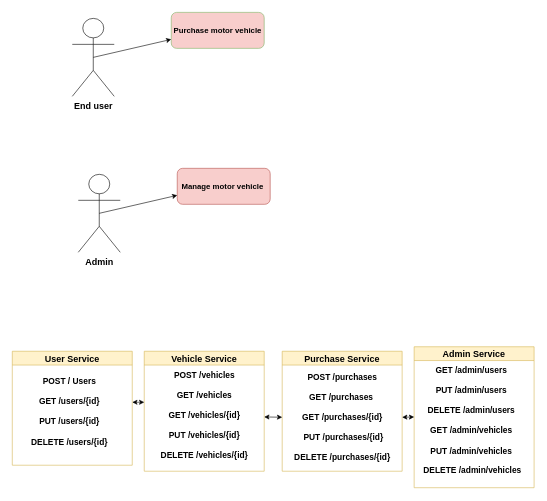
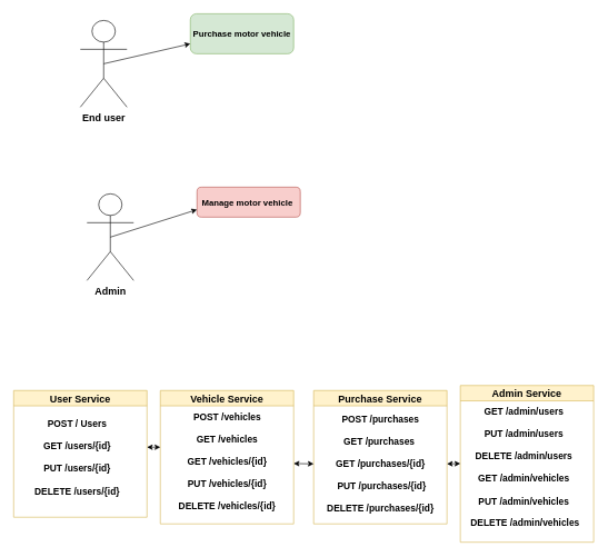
  <mxCell id="0" />
  <mxCell id="1" parent="0" />
  <mxCell id="2" value="&lt;font style=&quot;font-size: 15px;&quot;&gt;&lt;b&gt;End user&lt;/b&gt;&lt;/font&gt;" style="shape=umlActor;verticalLabelPosition=bottom;verticalAlign=top;html=1;outlineConnect=0;" vertex="1" parent="1"><mxGeometry x="120" y="30" width="70" height="130" as="geometry" /></mxCell>
- <mxCell id="3" value="&lt;b&gt;&lt;font style=&quot;font-size: 13px;&quot;&gt;Purchase motor vehicle&lt;/font&gt;&lt;/b&gt;" style="rounded=1;whiteSpace=wrap;html=1;fillColor=#f8cecc;strokeColor=#82b366;" vertex="1" parent="1"><mxGeometry x="285" y="20" width="155" height="60" as="geometry" /></mxCell>
+ <mxCell id="3" value="&lt;b&gt;&lt;font style=&quot;font-size: 13px;&quot;&gt;Purchase motor vehicle&lt;/font&gt;&lt;/b&gt;" style="rounded=1;whiteSpace=wrap;html=1;fillColor=#d5e8d4;strokeColor=#82b366;" vertex="1" parent="1"><mxGeometry x="285" y="20" width="155" height="60" as="geometry" /></mxCell>
  <mxCell id="4" value="" style="endArrow=classic;html=1;rounded=0;entryX=0;entryY=0.75;entryDx=0;entryDy=0;" edge="1" parent="1" target="3"><mxGeometry width="50" height="50" relative="1" as="geometry"><mxPoint x="155" y="95" as="sourcePoint" /><mxPoint x="280" y="70" as="targetPoint" /></mxGeometry></mxCell>
  <mxCell id="5" value="&lt;span style=&quot;font-size: 15px;&quot;&gt;&lt;b&gt;Admin&lt;/b&gt;&lt;/span&gt;" style="shape=umlActor;verticalLabelPosition=bottom;verticalAlign=top;html=1;outlineConnect=0;" vertex="1" parent="1"><mxGeometry x="130" y="290" width="70" height="130" as="geometry" /></mxCell>
- <mxCell id="6" value="&lt;b&gt;&lt;font style=&quot;font-size: 13px;&quot;&gt;Manage motor vehicle&amp;nbsp;&lt;/font&gt;&lt;/b&gt;" style="rounded=1;whiteSpace=wrap;html=1;fillColor=#f8cecc;strokeColor=#b85450;" vertex="1" parent="1"><mxGeometry x="295" y="280" width="155" height="60" as="geometry" /></mxCell>
+ <mxCell id="6" value="&lt;b&gt;&lt;font style=&quot;font-size: 13px;&quot;&gt;Manage motor vehicle&amp;nbsp;&lt;/font&gt;&lt;/b&gt;" style="rounded=1;whiteSpace=wrap;html=1;fillColor=#f8cecc;strokeColor=#b85450;" vertex="1" parent="1"><mxGeometry x="295" y="280" width="155" height="45" as="geometry" /></mxCell>
  <mxCell id="7" value="" style="endArrow=classic;html=1;rounded=0;entryX=0;entryY=0.75;entryDx=0;entryDy=0;" edge="1" parent="1" target="6"><mxGeometry width="50" height="50" relative="1" as="geometry"><mxPoint x="165" y="355" as="sourcePoint" /><mxPoint x="290" y="330" as="targetPoint" /></mxGeometry></mxCell>
  <mxCell id="8" value="&lt;font style=&quot;font-size: 15px;&quot;&gt;User&amp;nbsp;Service&lt;/font&gt;" style="swimlane;whiteSpace=wrap;html=1;fillColor=#fff2cc;strokeColor=#d6b656;" vertex="1" parent="1"><mxGeometry x="20" y="585" width="200" height="190" as="geometry" /></mxCell>
  <mxCell id="9" value="&lt;font style=&quot;font-size: 14px;&quot;&gt;&lt;b&gt;POST / Users&lt;/b&gt;&lt;/font&gt;&lt;div&gt;&lt;span style=&quot;font-size: 14px;&quot;&gt;&lt;b&gt;&lt;br&gt;&lt;/b&gt;&lt;/span&gt;&lt;div&gt;&lt;font style=&quot;font-size: 14px;&quot;&gt;&lt;b style=&quot;font-size: 12px;&quot;&gt;&lt;font style=&quot;font-size: 14px;&quot;&gt;GET /users/{id}&lt;/font&gt;&lt;/b&gt;&lt;b&gt;&lt;br&gt;&lt;/b&gt;&lt;/font&gt;&lt;/div&gt;&lt;div&gt;&lt;font style=&quot;font-size: 14px;&quot;&gt;&lt;b style=&quot;font-size: 12px;&quot;&gt;&lt;font style=&quot;font-size: 14px;&quot;&gt;&lt;br&gt;&lt;/font&gt;&lt;/b&gt;&lt;/font&gt;&lt;/div&gt;&lt;div&gt;&lt;font style=&quot;font-size: 14px;&quot;&gt;&lt;b&gt;PUT /users/{id}&lt;/b&gt;&lt;b style=&quot;font-size: 12px;&quot;&gt;&lt;font style=&quot;font-size: 14px;&quot;&gt;&lt;br&gt;&lt;/font&gt;&lt;/b&gt;&lt;/font&gt;&lt;/div&gt;&lt;div&gt;&lt;font style=&quot;font-size: 14px;&quot;&gt;&lt;b&gt;&lt;br&gt;&lt;/b&gt;&lt;/font&gt;&lt;/div&gt;&lt;div&gt;&lt;font style=&quot;font-size: 14px;&quot;&gt;&lt;b&gt;DELETE /users/{id}&lt;/b&gt;&lt;b&gt;&lt;br&gt;&lt;/b&gt;&lt;/font&gt;&lt;/div&gt;&lt;/div&gt;" style="text;html=1;align=center;verticalAlign=middle;resizable=0;points=[];autosize=1;strokeColor=none;fillColor=none;" vertex="1" parent="8"><mxGeometry x="20" y="35" width="150" height="130" as="geometry" /></mxCell>
  <mxCell id="10" value="&lt;font style=&quot;font-size: 15px;&quot;&gt;Vehicle&amp;nbsp;Service&lt;/font&gt;" style="swimlane;whiteSpace=wrap;html=1;startSize=23;fillColor=#fff2cc;strokeColor=#d6b656;" vertex="1" parent="1"><mxGeometry x="240" y="585" width="200" height="200" as="geometry" /></mxCell>
  <mxCell id="11" value="&lt;div style=&quot;font-size: 14px;&quot;&gt;&lt;font style=&quot;font-size: 14px;&quot;&gt;&lt;b&gt;POST /vehicles&lt;br&gt;&lt;/b&gt;&lt;/font&gt;&lt;/div&gt;&lt;div style=&quot;font-size: 14px;&quot;&gt;&lt;font style=&quot;font-size: 14px;&quot;&gt;&lt;b&gt;&lt;br&gt;&lt;/b&gt;&lt;/font&gt;&lt;/div&gt;&lt;div style=&quot;font-size: 14px;&quot;&gt;&lt;font style=&quot;font-size: 14px;&quot;&gt;&lt;b&gt;GET /vehicles&lt;br&gt;&lt;/b&gt;&lt;/font&gt;&lt;/div&gt;&lt;div style=&quot;font-size: 14px;&quot;&gt;&lt;font style=&quot;font-size: 14px;&quot;&gt;&lt;b&gt;&lt;br&gt;&lt;/b&gt;&lt;/font&gt;&lt;/div&gt;&lt;div style=&quot;font-size: 14px;&quot;&gt;&lt;font style=&quot;font-size: 14px;&quot;&gt;&lt;b&gt;GET /vehicles/{id}&lt;br&gt;&lt;/b&gt;&lt;/font&gt;&lt;/div&gt;&lt;div style=&quot;font-size: 14px;&quot;&gt;&lt;font style=&quot;font-size: 14px;&quot;&gt;&lt;b&gt;&lt;br&gt;&lt;/b&gt;&lt;/font&gt;&lt;/div&gt;&lt;div style=&quot;font-size: 14px;&quot;&gt;&lt;font style=&quot;font-size: 14px;&quot;&gt;&lt;b&gt;PUT /vehicles/{id}&lt;br&gt;&lt;/b&gt;&lt;/font&gt;&lt;/div&gt;&lt;div style=&quot;font-size: 14px;&quot;&gt;&lt;font style=&quot;font-size: 14px;&quot;&gt;&lt;b&gt;&lt;br&gt;&lt;/b&gt;&lt;/font&gt;&lt;/div&gt;&lt;font style=&quot;font-size: 14px;&quot;&gt;&lt;b&gt;DELETE /vehicles/{id}&lt;/b&gt;&lt;/font&gt;&lt;div style=&quot;font-size: 14px;&quot;&gt;&lt;br&gt;&lt;/div&gt;" style="text;html=1;align=center;verticalAlign=middle;resizable=0;points=[];autosize=1;strokeColor=none;fillColor=none;" vertex="1" parent="10"><mxGeometry x="15" y="25" width="170" height="180" as="geometry" /></mxCell>
  <mxCell id="12" value="" style="endArrow=classic;startArrow=classic;html=1;rounded=0;" edge="1" parent="10"><mxGeometry width="50" height="50" relative="1" as="geometry"><mxPoint x="-20" y="85" as="sourcePoint" /><mxPoint y="85" as="targetPoint" /></mxGeometry></mxCell>
  <mxCell id="13" value="&lt;font style=&quot;font-size: 15px;&quot;&gt;Admin&amp;nbsp;Service&lt;/font&gt;" style="swimlane;whiteSpace=wrap;html=1;fillColor=#fff2cc;strokeColor=#d6b656;" vertex="1" parent="1"><mxGeometry x="690" y="577.5" width="200" height="235" as="geometry" /></mxCell>
  <mxCell id="14" value="&lt;font style=&quot;font-size: 14px;&quot;&gt;&lt;b&gt;GET /admin/users&lt;/b&gt;&lt;/font&gt;&lt;div&gt;&lt;span style=&quot;font-size: 14px;&quot;&gt;&lt;b&gt;&lt;br&gt;&lt;/b&gt;&lt;/span&gt;&lt;div style=&quot;font-size: 14px;&quot;&gt;&lt;font style=&quot;font-size: 14px;&quot;&gt;&lt;b&gt;PUT /admin/users&lt;br&gt;&lt;/b&gt;&lt;/font&gt;&lt;/div&gt;&lt;div style=&quot;font-size: 14px;&quot;&gt;&lt;font style=&quot;font-size: 14px;&quot;&gt;&lt;b&gt;&lt;br&gt;&lt;/b&gt;&lt;/font&gt;&lt;/div&gt;&lt;div style=&quot;font-size: 14px;&quot;&gt;&lt;font style=&quot;font-size: 14px;&quot;&gt;&lt;b&gt;DELETE /admin/users&lt;br&gt;&lt;/b&gt;&lt;/font&gt;&lt;/div&gt;&lt;div style=&quot;font-size: 14px;&quot;&gt;&lt;font style=&quot;font-size: 14px;&quot;&gt;&lt;b&gt;&lt;br&gt;&lt;/b&gt;&lt;/font&gt;&lt;/div&gt;&lt;div style=&quot;font-size: 14px;&quot;&gt;&lt;font style=&quot;font-size: 14px;&quot;&gt;&lt;b&gt;GET /admin/vehicles&lt;br&gt;&lt;/b&gt;&lt;/font&gt;&lt;/div&gt;&lt;div style=&quot;font-size: 14px;&quot;&gt;&lt;font style=&quot;font-size: 14px;&quot;&gt;&lt;b&gt;&lt;br&gt;&lt;/b&gt;&lt;/font&gt;&lt;/div&gt;&lt;div style=&quot;font-size: 14px;&quot;&gt;&lt;font style=&quot;font-size: 14px;&quot;&gt;&lt;b&gt;PUT /admin/vehicles&lt;br&gt;&lt;/b&gt;&lt;/font&gt;&lt;/div&gt;&lt;div style=&quot;font-size: 14px;&quot;&gt;&lt;font style=&quot;font-size: 14px;&quot;&gt;&lt;b&gt;&lt;br&gt;&lt;/b&gt;&lt;/font&gt;&lt;/div&gt;&lt;div style=&quot;font-size: 14px;&quot;&gt;&lt;font style=&quot;font-size: 14px;&quot;&gt;&lt;b&gt;&amp;nbsp;DELETE /admin/vehicles&lt;/b&gt;&lt;/font&gt;&lt;br&gt;&lt;/div&gt;&lt;/div&gt;" style="text;html=1;align=center;verticalAlign=middle;resizable=0;points=[];autosize=1;strokeColor=none;fillColor=none;" vertex="1" parent="13"><mxGeometry y="22.5" width="190" height="200" as="geometry" /></mxCell>
  <mxCell id="15" value="&lt;font style=&quot;font-size: 15px;&quot;&gt;Purchase&amp;nbsp;Service&lt;/font&gt;" style="swimlane;whiteSpace=wrap;html=1;fillColor=#fff2cc;strokeColor=#d6b656;" vertex="1" parent="1"><mxGeometry x="470" y="585" width="200" height="200" as="geometry" /></mxCell>
  <mxCell id="16" value="&lt;div style=&quot;font-size: 14px;&quot;&gt;&lt;font style=&quot;font-size: 14px;&quot;&gt;&lt;b&gt;POST /purchases&lt;/b&gt;&lt;/font&gt;&lt;/div&gt;&lt;div style=&quot;font-size: 14px;&quot;&gt;&lt;font style=&quot;font-size: 14px;&quot;&gt;&lt;b&gt;&lt;br&gt;&lt;/b&gt;&lt;/font&gt;&lt;/div&gt;&lt;div style=&quot;font-size: 14px;&quot;&gt;&lt;font style=&quot;font-size: 14px;&quot;&gt;&lt;b&gt;GET /purchases&amp;nbsp;&lt;br&gt;&lt;/b&gt;&lt;/font&gt;&lt;/div&gt;&lt;div style=&quot;font-size: 14px;&quot;&gt;&lt;font style=&quot;font-size: 14px;&quot;&gt;&lt;b&gt;&lt;br&gt;&lt;/b&gt;&lt;/font&gt;&lt;/div&gt;&lt;div style=&quot;font-size: 14px;&quot;&gt;&lt;font style=&quot;font-size: 14px;&quot;&gt;&lt;b&gt;GET /purchases/{id}&lt;br&gt;&lt;/b&gt;&lt;/font&gt;&lt;/div&gt;&lt;div style=&quot;font-size: 14px;&quot;&gt;&lt;font style=&quot;font-size: 14px;&quot;&gt;&lt;b&gt;&lt;br&gt;&lt;/b&gt;&lt;/font&gt;&lt;/div&gt;&lt;div style=&quot;font-size: 14px;&quot;&gt;&lt;font style=&quot;font-size: 14px;&quot;&gt;&lt;b&gt;&amp;nbsp;PUT /purchases/{id}&lt;br&gt;&lt;/b&gt;&lt;/font&gt;&lt;/div&gt;&lt;div style=&quot;font-size: 14px;&quot;&gt;&lt;font style=&quot;font-size: 14px;&quot;&gt;&lt;b&gt;&lt;br&gt;&lt;/b&gt;&lt;/font&gt;&lt;/div&gt;&lt;div style=&quot;font-size: 14px;&quot;&gt;&lt;font style=&quot;font-size: 14px;&quot;&gt;&lt;b&gt;DELETE /purchases/{id}&lt;/b&gt;&lt;/font&gt;&lt;br&gt;&lt;/div&gt;" style="text;html=1;align=center;verticalAlign=middle;resizable=0;points=[];autosize=1;strokeColor=none;fillColor=none;" vertex="1" parent="15"><mxGeometry x="10" y="30" width="180" height="160" as="geometry" /></mxCell>
  <mxCell id="17" value="" style="endArrow=classic;startArrow=classic;html=1;rounded=0;entryX=0;entryY=0.473;entryDx=0;entryDy=0;entryPerimeter=0;" edge="1" parent="1" target="14"><mxGeometry width="50" height="50" relative="1" as="geometry"><mxPoint x="670" y="695" as="sourcePoint" /><mxPoint x="680" y="694.5" as="targetPoint" /></mxGeometry></mxCell>
  <mxCell id="18" value="" style="endArrow=classic;startArrow=classic;html=1;rounded=0;" edge="1" parent="1"><mxGeometry width="50" height="50" relative="1" as="geometry"><mxPoint x="440" y="694.5" as="sourcePoint" /><mxPoint x="470" y="695" as="targetPoint" /></mxGeometry></mxCell>
